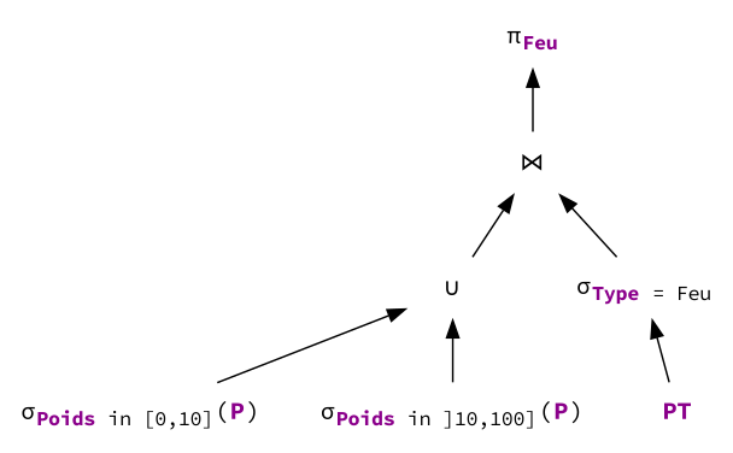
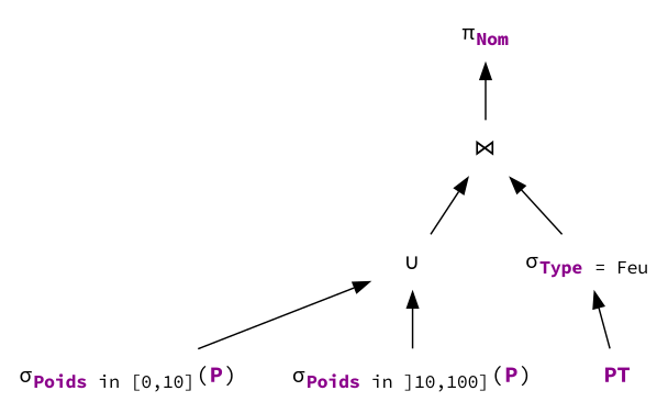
  digraph {
    rankdir=BT
    fontname="Source Code Pro"
    node [fontname="Source Code Pro" shape=none]
    edge [color=black fontname="Source Code Pro"]
    n1 [label=<σ<sub><font color="darkmagenta"><b>Poids</b></font> in [0,10]</sub>(<font color="darkmagenta"><b>P</b></font>)>]
    n2 [label=<∪>]
    n3 [label=<σ<sub><font color="darkmagenta"><b>Poids</b></font> in ]10,100]</sub>(<font color="darkmagenta"><b>P</b></font>)>]
    n4 [label=<⋈>]
    n5 [fontcolor=darkmagenta label=<<b>PT</b>>]
    n6 [label=<σ<sub><font color="darkmagenta"><b>Type</b></font> = Feu</sub>>]
-   n7 [label=<π<sub><font color="darkmagenta"><b>Feu</b></font></sub>>]
+   n7 [label=<π<sub><font color="darkmagenta"><b>Nom</b></font></sub>>]
    n1 -> n2
    n2 -> n4
    n3 -> n2
    n4 -> n7
    n5 -> n6
    n6 -> n4
  }
